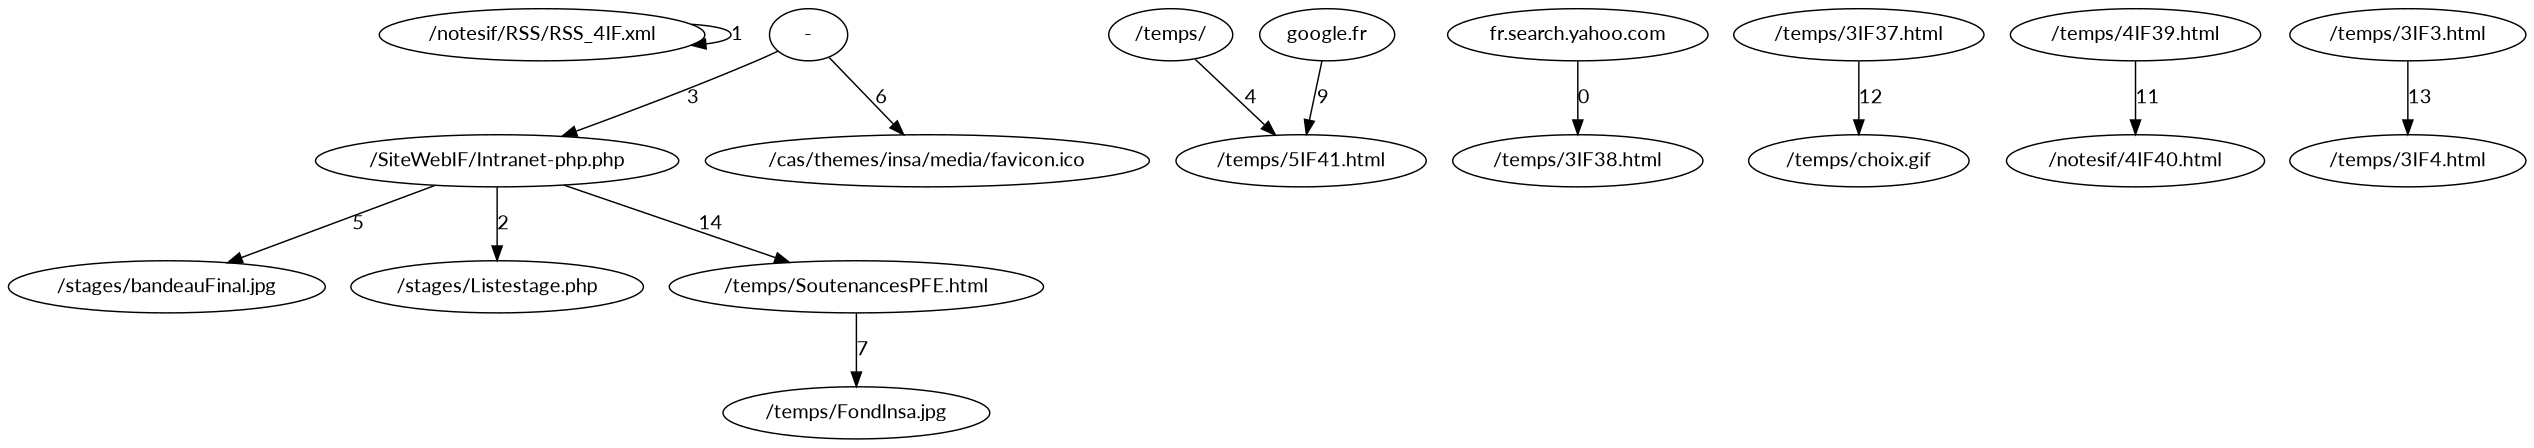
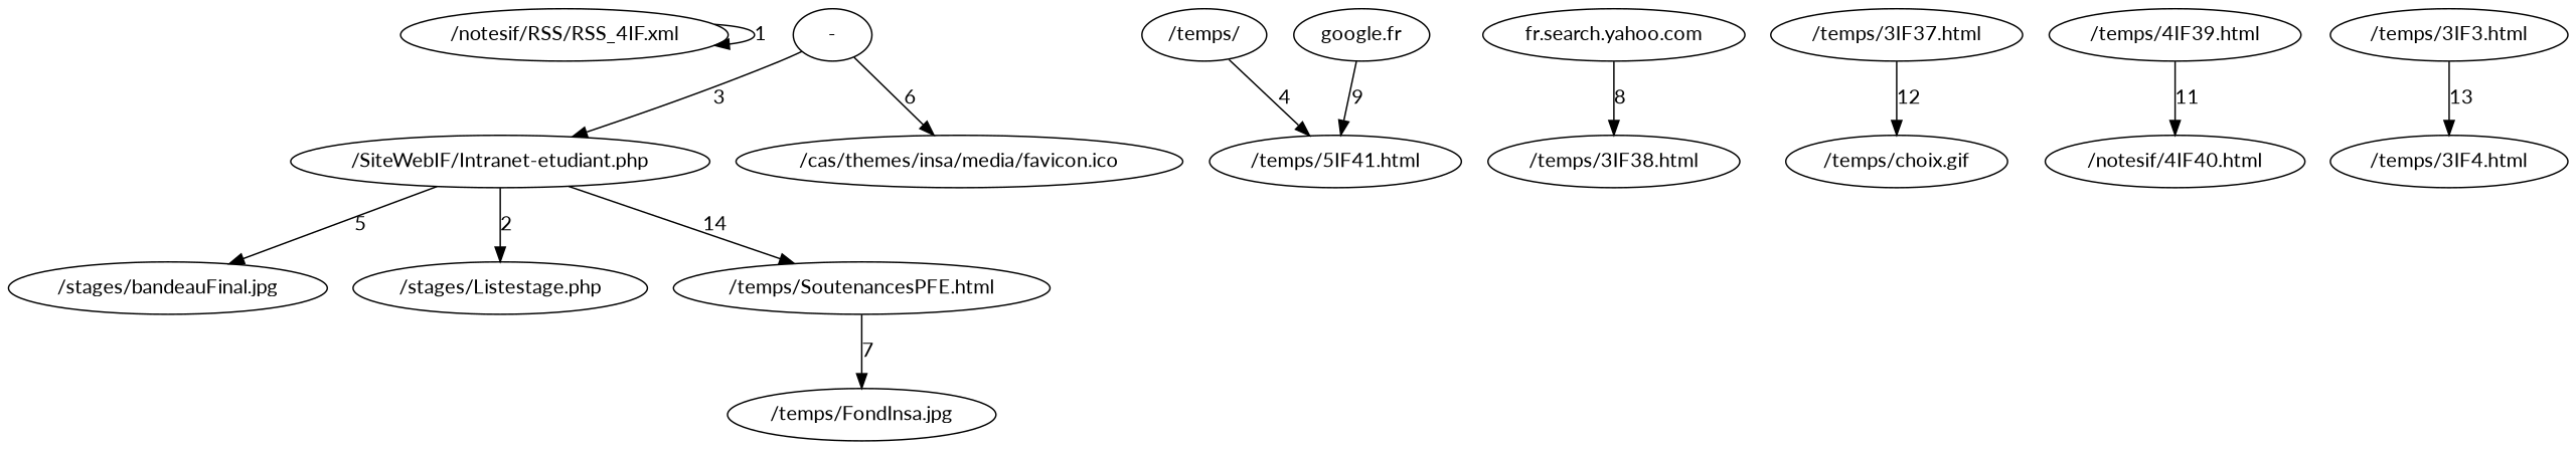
  digraph {
    fontname=Lato
    node [fontname=Lato]
    edge [fontname=Lato]
    "/notesif/RSS/RSS_4IF.xml"
-   "/SiteWebIF/Intranet-etudiant.php" [label="/SiteWebIF/Intranet-php.php"]
+   "/SiteWebIF/Intranet-etudiant.php"
    "/stages/bandeauFinal.jpg"
    "/stages/Listestage.php"
    "/temps/SoutenancesPFE.html"
    "/temps/FondInsa.jpg"
    "/temps/"
    "/temps/5IF41.html"
    "-"
    "/cas/themes/insa/media/favicon.ico"
    "fr.search.yahoo.com"
    "/temps/3IF38.html"
    "google.fr"
    "/temps/3IF37.html"
    "/temps/choix.gif"
    n16 [label="/notesif/4IF40.html"]
    "/temps/4IF39.html"
    "/temps/3IF3.html"
    "/temps/3IF4.html"
    "/notesif/RSS/RSS_4IF.xml" -> "/notesif/RSS/RSS_4IF.xml" [label=1]
    "/SiteWebIF/Intranet-etudiant.php" -> "/stages/bandeauFinal.jpg" [label=5]
    "/SiteWebIF/Intranet-etudiant.php" -> "/stages/Listestage.php" [label=2]
    "/SiteWebIF/Intranet-etudiant.php" -> "/temps/SoutenancesPFE.html" [label=14]
    "/temps/SoutenancesPFE.html" -> "/temps/FondInsa.jpg" [label=7]
    "/temps/" -> "/temps/5IF41.html" [label=4]
    "-" -> "/SiteWebIF/Intranet-etudiant.php" [label=3]
    "-" -> "/cas/themes/insa/media/favicon.ico" [label=6]
-   "fr.search.yahoo.com" -> "/temps/3IF38.html" [label=0]
+   "fr.search.yahoo.com" -> "/temps/3IF38.html" [label=8]
    "google.fr" -> "/temps/5IF41.html" [label=9]
    "/temps/3IF37.html" -> "/temps/choix.gif" [label=12]
    "/temps/4IF39.html" -> n16 [label=11]
    "/temps/3IF3.html" -> "/temps/3IF4.html" [label=13]
  }
